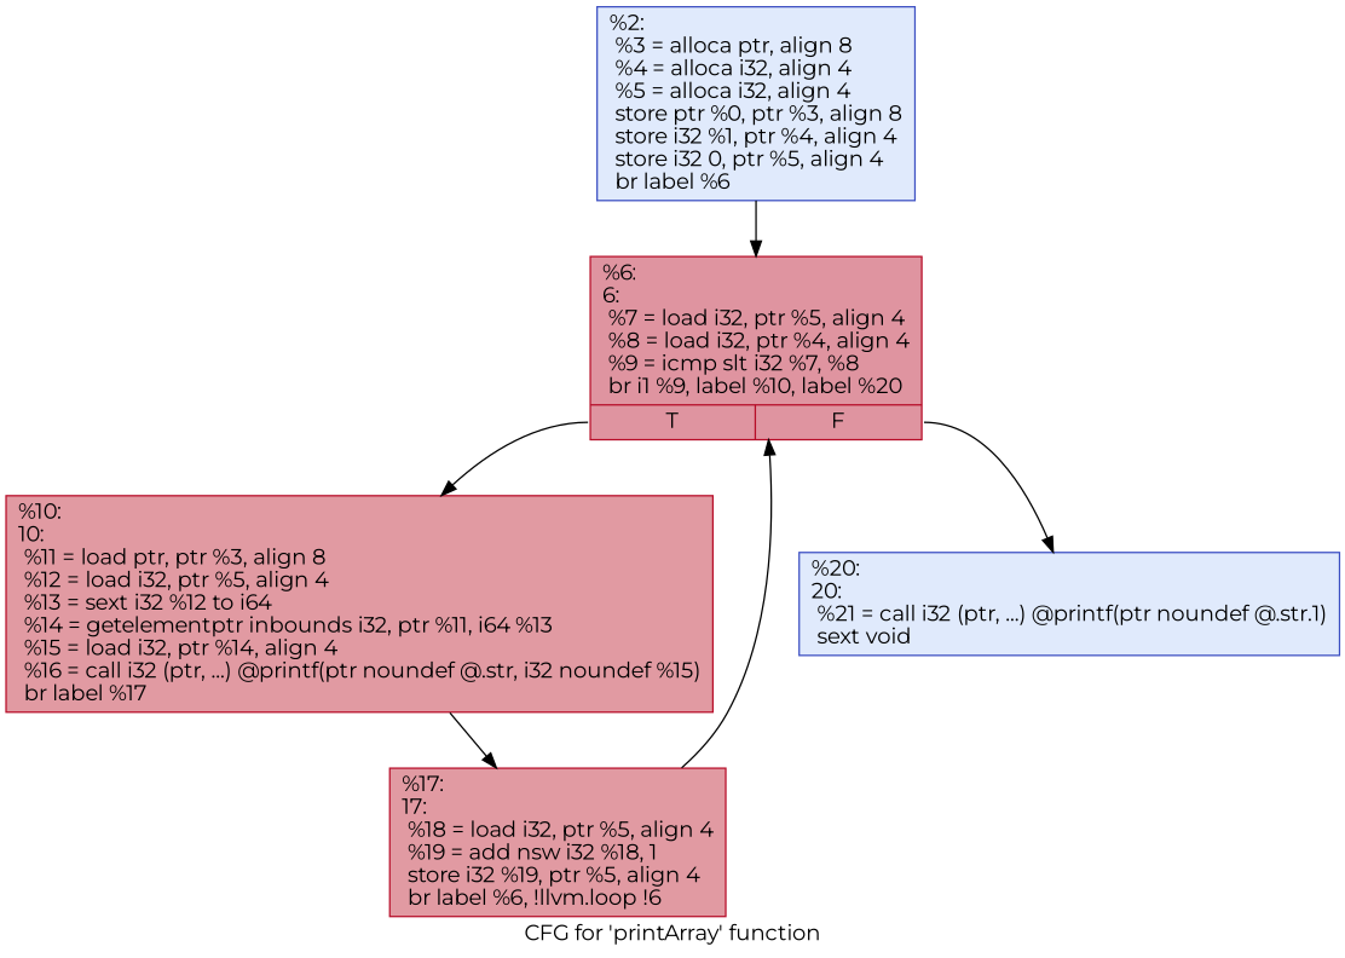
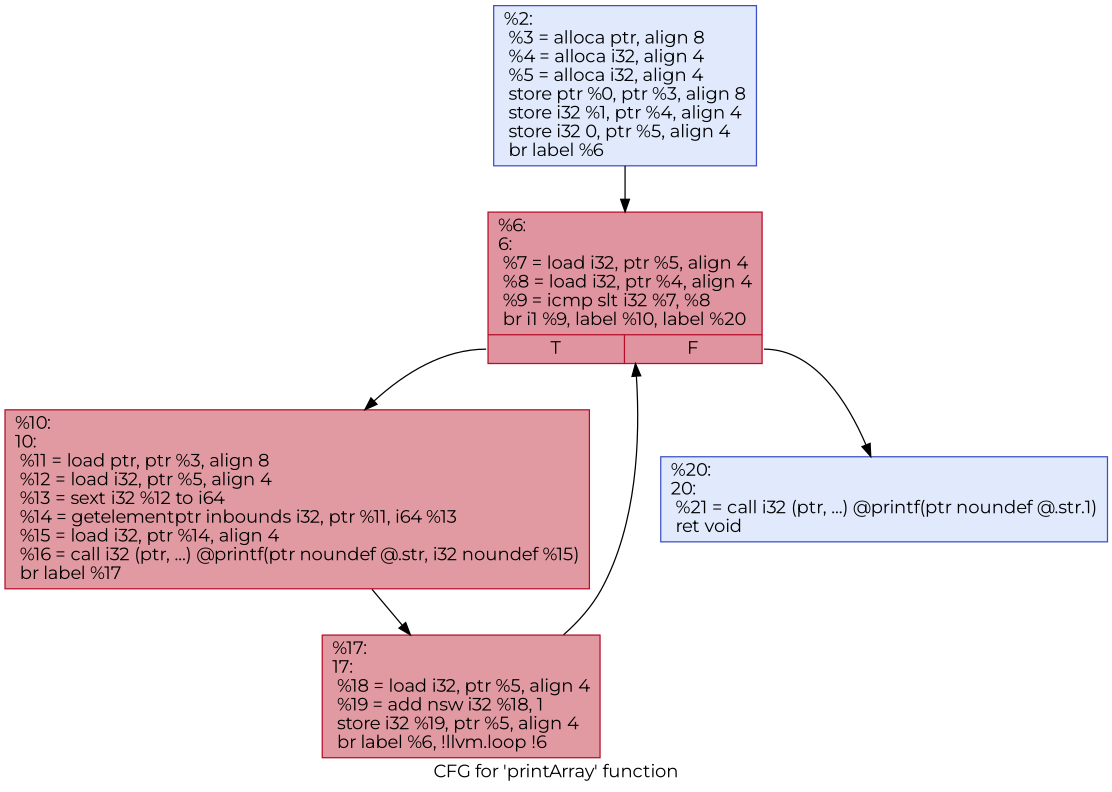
  digraph {
    label="CFG for 'printArray' function"
    fontname=Montserrat
    node [color="#b70d28ff" fillcolor="#b9d0f970" shape=record style=filled fontname=Montserrat]
    edge [fontname=Montserrat]
    n1 [color="#3d50c3ff" label="{%2:\l  %3 = alloca ptr, align 8\l  %4 = alloca i32, align 4\l  %5 = alloca i32, align 4\l  store ptr %0, ptr %3, align 8\l  store i32 %1, ptr %4, align 4\l  store i32 0, ptr %5, align 4\l  br label %6\l}"]
    n2 [fillcolor="#b70d2870" label="{%6:\l6:                                                \l  %7 = load i32, ptr %5, align 4\l  %8 = load i32, ptr %4, align 4\l  %9 = icmp slt i32 %7, %8\l  br i1 %9, label %10, label %20\l|{<s0>T|<s1>F}}"]
    n3 [fillcolor="#bb1b2c70" label="{%10:\l10:                                               \l  %11 = load ptr, ptr %3, align 8\l  %12 = load i32, ptr %5, align 4\l  %13 = sext i32 %12 to i64\l  %14 = getelementptr inbounds i32, ptr %11, i64 %13\l  %15 = load i32, ptr %14, align 4\l  %16 = call i32 (ptr, ...) @printf(ptr noundef @.str, i32 noundef %15)\l  br label %17\l}"]
-   n4 [color="#3d50c3ff" label="{%20:\l20:                                               \l  %21 = call i32 (ptr, ...) @printf(ptr noundef @.str.1)\l  sext void\l}"]
+   n4 [color="#3d50c3ff" label="{%20:\l20:                                               \l  %21 = call i32 (ptr, ...) @printf(ptr noundef @.str.1)\l  ret void\l}"]
    n5 [fillcolor="#bb1b2c70" label="{%17:\l17:                                               \l  %18 = load i32, ptr %5, align 4\l  %19 = add nsw i32 %18, 1\l  store i32 %19, ptr %5, align 4\l  br label %6, !llvm.loop !6\l}"]
    n1 -> n2
    n2 -> n3 [tailport=s0]
    n2 -> n4 [tailport=s1]
    n3 -> n5
    n5 -> n2
  }
